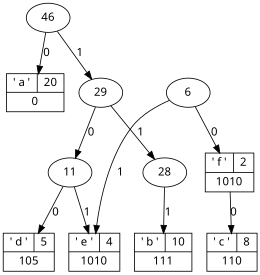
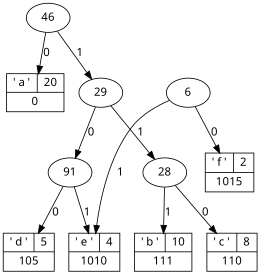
  digraph {
    fontname="Noto Sans"
    node [fontname="Noto Sans" shape=record]
    edge [fontname="Noto Sans"]
    n1 [label=46 shape=""]
    n2 [label="{{' a '|20}|0}"]
    n3 [label=29 shape=""]
-   n4 [label=11 shape=""]
+   n4 [label=91 shape=""]
    n5 [label=28 shape=""]
    n6 [label="{{' d '|5}|105}"]
    n7 [label="{{' e '|4}|1010}"]
    n8 [label="{{' c '|8}|110}"]
    n9 [label="{{' b '|10}|111}"]
    n10 [label=6 shape=""]
-   n11 [label="{{' f '|2}|1010}"]
+   n11 [label="{{' f '|2}|1015}"]
    n1 -> n2 [label=0]
    n1 -> n3 [label=1]
    n3 -> n4 [label=0]
    n3 -> n5 [label=1]
    n4 -> n6 [label=0]
    n4 -> n7 [label=1]
-   n11 -> n8 [label=0]
+   n5 -> n8 [label=0]
    n5 -> n9 [label=1]
    n10 -> n7 [label=1]
    n10 -> n11 [label=0]
  }
